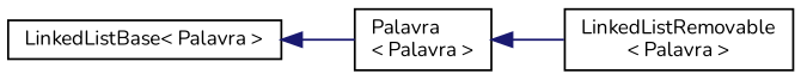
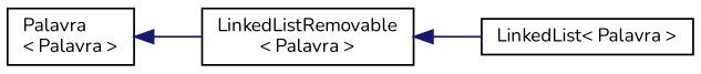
  digraph {
    fontname=Nunito
    rankdir=LR
    node [color=black fillcolor=white fontname=Nunito fontsize=10 shape=record style=filled]
    edge [color=midnightblue dir=back fontname=Nunito fontsize=10 labelfontname=Helvetica labelfontsize=10 style=solid]
-   n1 [height=0.2 label="LinkedListBase\< Palavra \>" width=0.4]
    n2 [height=0.2 label="Palavra\l\< Palavra \>" width=0.4]
    n3 [height=0.2 label="LinkedListRemovable\l\< Palavra \>" width=0.4]
-   n1 -> n2
+   n4 [height=0.2 label="LinkedList\< Palavra \>" width=0.4]
    n2 -> n3
+   n3 -> n4
  }
